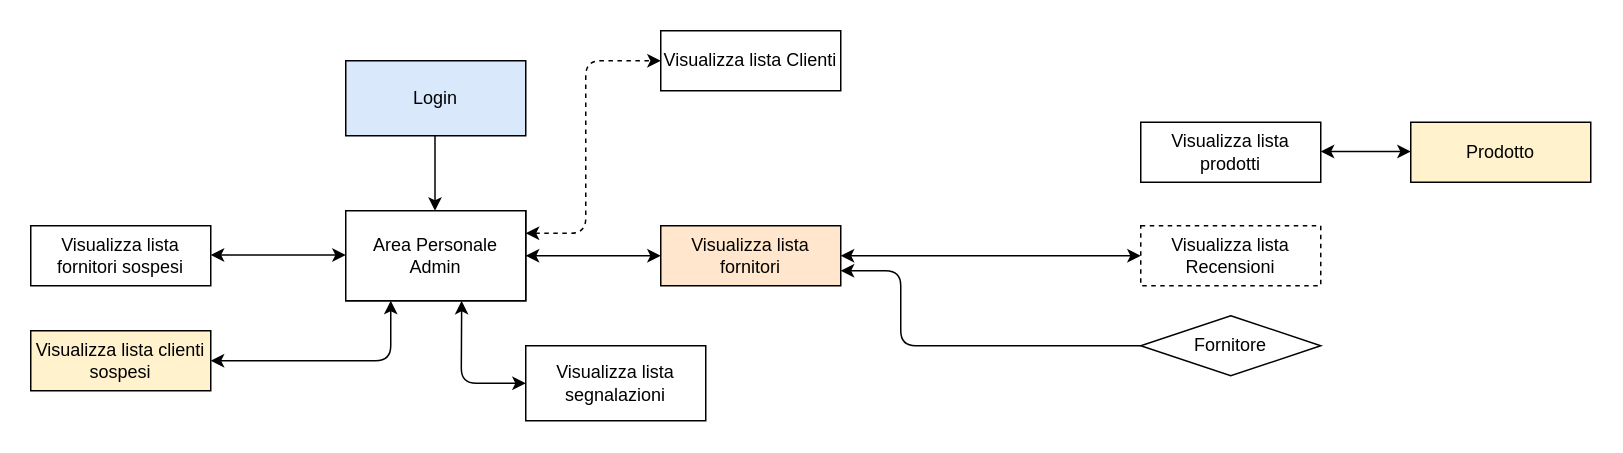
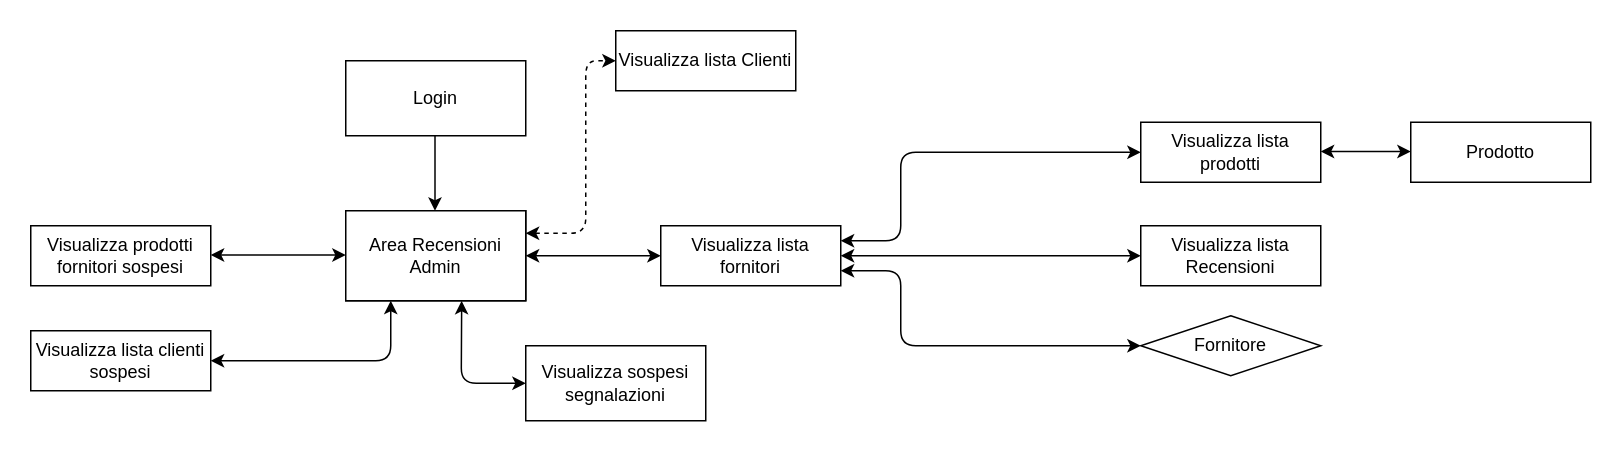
  <mxCell id="0" />
  <mxCell id="1" parent="0" />
- <mxCell id="2" value="Login" style="rounded=0;whiteSpace=wrap;html=1;fillColor=#dae8fc;" parent="1" vertex="1"><mxGeometry x="230" y="40" width="120" height="50" as="geometry" /></mxCell>
+ <mxCell id="2" value="Login" style="rounded=0;whiteSpace=wrap;html=1;" parent="1" vertex="1"><mxGeometry x="230" y="40" width="120" height="50" as="geometry" /></mxCell>
  <mxCell id="3" value="Home" style="rounded=0;whiteSpace=wrap;html=1;" parent="1" vertex="1"><mxGeometry x="230" y="140" width="120" height="60" as="geometry" /></mxCell>
  <mxCell id="4" value="" style="endArrow=classic;html=1;exitX=0.5;exitY=1;exitDx=0;exitDy=0;entryX=0.5;entryY=0;entryDx=0;entryDy=0;" parent="1" edge="1"><mxGeometry width="50" height="50" relative="1" as="geometry"><mxPoint x="289.5" y="90" as="sourcePoint" /><mxPoint x="289.5" y="140" as="targetPoint" /></mxGeometry></mxCell>
- <mxCell id="5" value="Visualizza lista fornitori" style="rounded=0;whiteSpace=wrap;html=1;fillColor=#ffe6cc;" parent="1" vertex="1"><mxGeometry x="440" y="150" width="120" height="40" as="geometry" /></mxCell>
+ <mxCell id="5" value="Visualizza lista fornitori" style="rounded=0;whiteSpace=wrap;html=1;" parent="1" vertex="1"><mxGeometry x="440" y="150" width="120" height="40" as="geometry" /></mxCell>
  <mxCell id="6" value="Visualizza lista prodotti" style="rounded=0;whiteSpace=wrap;html=1;" parent="1" vertex="1"><mxGeometry x="760" y="81" width="120" height="40" as="geometry" /></mxCell>
  <mxCell id="7" value="" style="endArrow=classic;startArrow=classic;html=1;entryX=0;entryY=0.5;entryDx=0;entryDy=0;" parent="1" target="5" edge="1"><mxGeometry width="50" height="50" relative="1" as="geometry"><mxPoint x="350" y="170" as="sourcePoint" /><mxPoint x="400" y="120" as="targetPoint" /><Array as="points" /></mxGeometry></mxCell>
- <mxCell id="9" value="Prodotto" style="rounded=0;whiteSpace=wrap;html=1;fillColor=#fff2cc;" parent="1" vertex="1"><mxGeometry x="940" y="81" width="120" height="40" as="geometry" /></mxCell>
+ <mxCell id="8" value="" style="endArrow=classic;startArrow=classic;html=1;exitX=1;exitY=0.25;exitDx=0;exitDy=0;entryX=0;entryY=0.5;entryDx=0;entryDy=0;" parent="1" source="5" target="6" edge="1"><mxGeometry width="50" height="50" relative="1" as="geometry"><mxPoint x="380" y="320" as="sourcePoint" /><mxPoint x="430" y="270" as="targetPoint" /><Array as="points"><mxPoint x="600" y="160" /><mxPoint x="600" y="101" /></Array></mxGeometry></mxCell>
+ <mxCell id="9" value="Prodotto" style="rounded=0;whiteSpace=wrap;html=1;" parent="1" vertex="1"><mxGeometry x="940" y="81" width="120" height="40" as="geometry" /></mxCell>
  <mxCell id="10" value="" style="endArrow=classic;startArrow=classic;html=1;exitX=1;exitY=0.5;exitDx=0;exitDy=0;entryX=0;entryY=0.5;entryDx=0;entryDy=0;" parent="1" edge="1"><mxGeometry width="50" height="50" relative="1" as="geometry"><mxPoint x="880" y="100.5" as="sourcePoint" /><mxPoint x="940" y="100.5" as="targetPoint" /><Array as="points" /></mxGeometry></mxCell>
  <mxCell id="11" value="Fornitore" style="rhombus;whiteSpace=wrap;html=1;" parent="1" vertex="1"><mxGeometry x="760" y="210" width="120" height="40" as="geometry" /></mxCell>
- <mxCell id="12" value="" style="endArrow=none;startArrow=classic;html=1;exitX=1;exitY=0.75;exitDx=0;exitDy=0;entryX=0;entryY=0.5;entryDx=0;entryDy=0;" parent="1" source="5" target="11" edge="1"><mxGeometry width="50" height="50" relative="1" as="geometry"><mxPoint x="540" y="280" as="sourcePoint" /><mxPoint x="590" y="370" as="targetPoint" /><Array as="points"><mxPoint x="600" y="180" /><mxPoint x="600" y="230" /></Array></mxGeometry></mxCell>
- <mxCell id="13" value="Visualizza lista segnalazioni" style="rounded=0;whiteSpace=wrap;html=1;" parent="1" vertex="1"><mxGeometry x="350" y="230" width="120" height="50" as="geometry" /></mxCell>
- <mxCell id="14" value="Visualizza lista Recensioni" style="rounded=0;whiteSpace=wrap;html=1;dashed=1;" parent="1" vertex="1"><mxGeometry x="760" y="150" width="120" height="40" as="geometry" /></mxCell>
+ <mxCell id="12" value="" style="endArrow=classic;startArrow=classic;html=1;exitX=1;exitY=0.75;exitDx=0;exitDy=0;entryX=0;entryY=0.5;entryDx=0;entryDy=0;" parent="1" source="5" target="11" edge="1"><mxGeometry width="50" height="50" relative="1" as="geometry"><mxPoint x="540" y="280" as="sourcePoint" /><mxPoint x="590" y="370" as="targetPoint" /><Array as="points"><mxPoint x="600" y="180" /><mxPoint x="600" y="230" /></Array></mxGeometry></mxCell>
+ <mxCell id="13" value="Visualizza sospesi segnalazioni" style="rounded=0;whiteSpace=wrap;html=1;" parent="1" vertex="1"><mxGeometry x="350" y="230" width="120" height="50" as="geometry" /></mxCell>
+ <mxCell id="14" value="Visualizza lista Recensioni" style="rounded=0;whiteSpace=wrap;html=1;" parent="1" vertex="1"><mxGeometry x="760" y="150" width="120" height="40" as="geometry" /></mxCell>
  <mxCell id="15" value="" style="endArrow=classic;startArrow=classic;html=1;entryX=0;entryY=0.5;entryDx=0;entryDy=0;exitX=0.644;exitY=1.001;exitDx=0;exitDy=0;exitPerimeter=0;" parent="1" source="3" target="13" edge="1"><mxGeometry width="50" height="50" relative="1" as="geometry"><mxPoint x="230" y="274.79" as="sourcePoint" /><mxPoint x="310" y="274.29" as="targetPoint" /><Array as="points"><mxPoint x="307" y="255" /></Array></mxGeometry></mxCell>
- <mxCell id="16" value="Visualizza lista clienti sospesi" style="rounded=0;whiteSpace=wrap;html=1;fillColor=#fff2cc;" parent="1" vertex="1"><mxGeometry x="20" y="220" width="120" height="40" as="geometry" /></mxCell>
- <mxCell id="17" value="Visualizza lista Clienti" style="rounded=0;whiteSpace=wrap;html=1;" parent="1" vertex="1"><mxGeometry x="440" y="20" width="120" height="40" as="geometry" /></mxCell>
+ <mxCell id="16" value="Visualizza lista clienti sospesi" style="rounded=0;whiteSpace=wrap;html=1;" parent="1" vertex="1"><mxGeometry x="20" y="220" width="120" height="40" as="geometry" /></mxCell>
+ <mxCell id="17" value="Visualizza lista Clienti" style="rounded=0;whiteSpace=wrap;html=1;" parent="1" vertex="1"><mxGeometry x="410" y="20" width="120" height="40" as="geometry" /></mxCell>
  <mxCell id="18" value="" style="endArrow=classic;startArrow=classic;html=1;entryX=0;entryY=0.5;entryDx=0;entryDy=0;" parent="1" edge="1"><mxGeometry width="50" height="50" relative="1" as="geometry"><mxPoint x="140" y="169.5" as="sourcePoint" /><mxPoint x="230" y="169.5" as="targetPoint" /><Array as="points" /></mxGeometry></mxCell>
- <mxCell id="19" value="Visualizza lista fornitori sospesi" style="rounded=0;whiteSpace=wrap;html=1;" parent="1" vertex="1"><mxGeometry x="20" y="150" width="120" height="40" as="geometry" /></mxCell>
+ <mxCell id="19" value="Visualizza prodotti fornitori sospesi" style="rounded=0;whiteSpace=wrap;html=1;" parent="1" vertex="1"><mxGeometry x="20" y="150" width="120" height="40" as="geometry" /></mxCell>
  <mxCell id="20" value="" style="endArrow=classic;startArrow=classic;html=1;entryX=1;entryY=0.5;entryDx=0;entryDy=0;exitX=0.25;exitY=1;exitDx=0;exitDy=0;" parent="1" source="3" target="16" edge="1"><mxGeometry width="50" height="50" relative="1" as="geometry"><mxPoint x="250" y="240" as="sourcePoint" /><mxPoint x="470" y="220" as="targetPoint" /><Array as="points"><mxPoint x="260" y="240" /></Array></mxGeometry></mxCell>
- <mxCell id="21" value="Area Personale Admin" style="rounded=0;whiteSpace=wrap;html=1;" parent="1" vertex="1"><mxGeometry x="230" y="140" width="120" height="60" as="geometry" /></mxCell>
+ <mxCell id="21" value="Area Recensioni Admin" style="rounded=0;whiteSpace=wrap;html=1;" parent="1" vertex="1"><mxGeometry x="230" y="140" width="120" height="60" as="geometry" /></mxCell>
  <mxCell id="22" value="" style="endArrow=classic;startArrow=classic;html=1;exitX=1;exitY=0.25;exitDx=0;exitDy=0;entryX=0;entryY=0.5;entryDx=0;entryDy=0;dashed=1;" parent="1" source="21" target="17" edge="1"><mxGeometry width="50" height="50" relative="1" as="geometry"><mxPoint x="420" y="250" as="sourcePoint" /><mxPoint x="470" y="200" as="targetPoint" /><Array as="points"><mxPoint x="390" y="155" /><mxPoint x="390" y="40" /></Array></mxGeometry></mxCell>
  <mxCell id="23" value="" style="endArrow=classic;startArrow=classic;html=1;entryX=0;entryY=0.5;entryDx=0;entryDy=0;" parent="1" target="14" edge="1"><mxGeometry width="50" height="50" relative="1" as="geometry"><mxPoint x="560" y="170" as="sourcePoint" /><mxPoint x="670" y="190" as="targetPoint" /></mxGeometry></mxCell>
